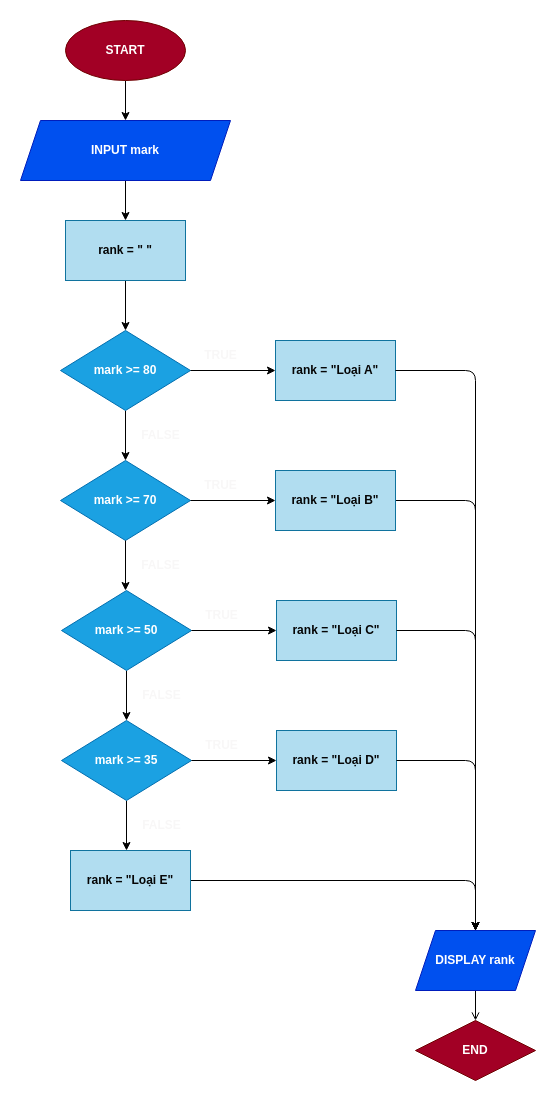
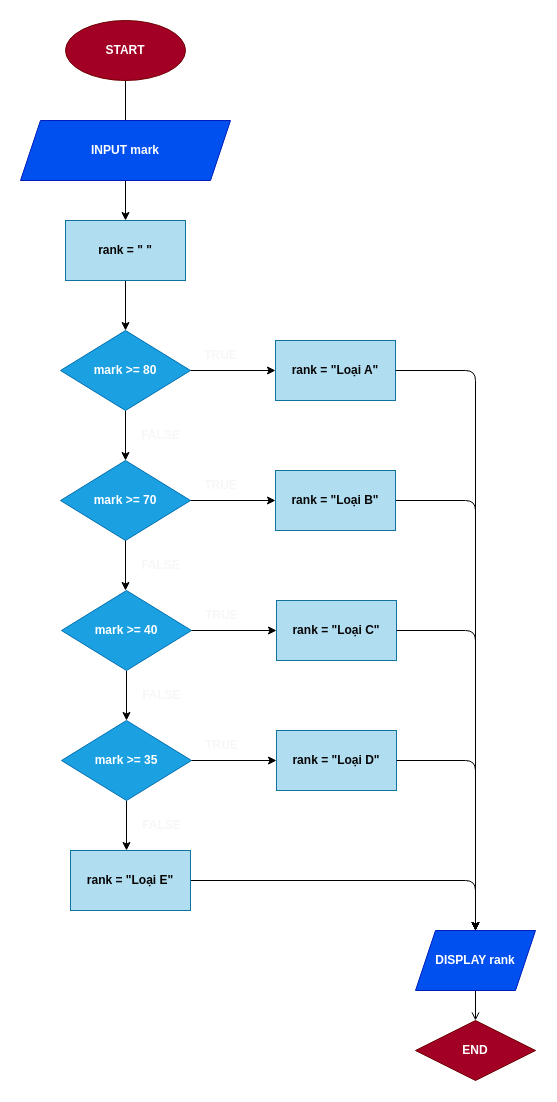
  <mxCell id="0" />
  <mxCell id="1" parent="0" />
- <mxCell id="2" style="edgeStyle=none;html=1;exitX=0.5;exitY=1;exitDx=0;exitDy=0;entryX=0.5;entryY=0;entryDx=0;entryDy=0;" edge="1" parent="1" source="3" target="6"><mxGeometry relative="1" as="geometry" /></mxCell>
+ <mxCell id="2" style="edgeStyle=none;html=1;exitX=0.5;exitY=1;exitDx=0;exitDy=0;entryX=0.5;entryY=0;entryDx=0;entryDy=0;endArrow=none;" edge="1" parent="1" source="3" target="6"><mxGeometry relative="1" as="geometry" /></mxCell>
  <mxCell id="3" value="START" style="ellipse;whiteSpace=wrap;html=1;fillColor=#a20025;fontColor=#ffffff;strokeColor=#6F0000;fontStyle=1" vertex="1" parent="1"><mxGeometry x="65" y="20" width="120" height="60" as="geometry" /></mxCell>
  <mxCell id="4" value="END" style="rhombus;whiteSpace=wrap;html=1;fillColor=#a20025;fontColor=#ffffff;strokeColor=#6F0000;fontStyle=1;" vertex="1" parent="1"><mxGeometry x="415" y="1020" width="120" height="60" as="geometry" /></mxCell>
  <mxCell id="5" value="" style="edgeStyle=none;html=1;fontColor=#050505;" edge="1" parent="1" source="6" target="8"><mxGeometry relative="1" as="geometry" /></mxCell>
  <mxCell id="6" value="INPUT mark" style="shape=parallelogram;perimeter=parallelogramPerimeter;whiteSpace=wrap;html=1;fixedSize=1;fillColor=#0050ef;fontColor=#ffffff;strokeColor=#001DBC;fontStyle=1" vertex="1" parent="1"><mxGeometry x="20" y="120" width="210" height="60" as="geometry" /></mxCell>
  <mxCell id="7" value="" style="edgeStyle=none;html=1;fontColor=#050505;" edge="1" parent="1" source="8" target="18"><mxGeometry relative="1" as="geometry" /></mxCell>
  <mxCell id="8" value="rank = &quot; &quot;" style="rounded=0;whiteSpace=wrap;html=1;fillColor=#b1ddf0;strokeColor=#10739e;fontStyle=1;fontColor=#050505;" vertex="1" parent="1"><mxGeometry x="65" y="220" width="120" height="60" as="geometry" /></mxCell>
  <mxCell id="9" value="" style="edgeStyle=none;html=1;endArrow=open;" edge="1" parent="1" source="10" target="4"><mxGeometry relative="1" as="geometry" /></mxCell>
  <mxCell id="10" value="DISPLAY rank" style="shape=parallelogram;perimeter=parallelogramPerimeter;whiteSpace=wrap;html=1;fixedSize=1;fillColor=#0050ef;fontColor=#ffffff;strokeColor=#001DBC;fontStyle=1" vertex="1" parent="1"><mxGeometry x="415" y="930" width="120" height="60" as="geometry" /></mxCell>
  <mxCell id="11" value="mark &amp;gt;= 70" style="rhombus;whiteSpace=wrap;html=1;fillColor=#1ba1e2;strokeColor=#006EAF;fontColor=#ffffff;fontStyle=1" vertex="1" parent="1"><mxGeometry x="60" y="460" width="130" height="80" as="geometry" /></mxCell>
  <mxCell id="12" value="TRUE" style="text;html=1;align=center;verticalAlign=middle;resizable=0;points=[];autosize=1;strokeColor=none;fillColor=none;fontColor=#f8f7f7;fontStyle=1" vertex="1" parent="1"><mxGeometry x="190" y="470" width="60" height="30" as="geometry" /></mxCell>
  <mxCell id="13" value="" style="edgeStyle=none;html=1;" edge="1" source="11" target="15" parent="1"><mxGeometry relative="1" as="geometry" /></mxCell>
  <mxCell id="14" style="edgeStyle=none;html=1;exitX=1;exitY=0.5;exitDx=0;exitDy=0;entryX=0.5;entryY=0;entryDx=0;entryDy=0;" edge="1" parent="1" source="15" target="10"><mxGeometry relative="1" as="geometry"><Array as="points"><mxPoint x="475" y="500" /></Array></mxGeometry></mxCell>
  <mxCell id="15" value="rank = &quot;Loại B&quot;" style="rounded=0;whiteSpace=wrap;html=1;fillColor=#b1ddf0;strokeColor=#10739e;fontStyle=1;fontColor=#050505;" vertex="1" parent="1"><mxGeometry x="275" y="470" width="120" height="60" as="geometry" /></mxCell>
  <mxCell id="16" value="" style="group" vertex="1" connectable="0" parent="1"><mxGeometry x="60" y="330" width="335" height="130" as="geometry" /></mxCell>
  <mxCell id="17" value="" style="edgeStyle=none;html=1;fontColor=#f8f7f7;" edge="1" parent="16" source="18"><mxGeometry relative="1" as="geometry"><mxPoint x="65" y="130" as="targetPoint" /></mxGeometry></mxCell>
  <mxCell id="18" value="mark &amp;gt;= 80" style="rhombus;whiteSpace=wrap;html=1;fillColor=#1ba1e2;strokeColor=#006EAF;fontColor=#ffffff;fontStyle=1" vertex="1" parent="16"><mxGeometry width="130" height="80" as="geometry" /></mxCell>
  <mxCell id="19" value="TRUE" style="text;html=1;align=center;verticalAlign=middle;resizable=0;points=[];autosize=1;strokeColor=none;fillColor=none;fontColor=#f8f7f7;fontStyle=1" vertex="1" parent="16"><mxGeometry x="130" y="10" width="60" height="30" as="geometry" /></mxCell>
  <mxCell id="20" value="FALSE" style="text;html=1;align=center;verticalAlign=middle;resizable=0;points=[];autosize=1;strokeColor=none;fillColor=none;fontColor=#f8f7f7;fontStyle=1" vertex="1" parent="16"><mxGeometry x="70" y="90" width="60" height="30" as="geometry" /></mxCell>
  <mxCell id="21" value="rank = &quot;Loại A&quot;" style="rounded=0;whiteSpace=wrap;html=1;fillColor=#b1ddf0;strokeColor=#10739e;fontStyle=1;fontColor=#050505;" vertex="1" parent="16"><mxGeometry x="215" y="10" width="120" height="60" as="geometry" /></mxCell>
  <mxCell id="22" value="" style="edgeStyle=none;html=1;" edge="1" parent="16" source="18" target="21"><mxGeometry relative="1" as="geometry" /></mxCell>
  <mxCell id="23" value="" style="group" vertex="1" connectable="0" parent="1"><mxGeometry x="61" y="590" width="335" height="130" as="geometry" /></mxCell>
  <mxCell id="24" value="" style="edgeStyle=none;html=1;fontColor=#f8f7f7;" edge="1" parent="23" source="25"><mxGeometry relative="1" as="geometry"><mxPoint x="65" y="130" as="targetPoint" /></mxGeometry></mxCell>
- <mxCell id="25" value="mark &amp;gt;= 50" style="rhombus;whiteSpace=wrap;html=1;fillColor=#1ba1e2;strokeColor=#006EAF;fontColor=#ffffff;fontStyle=1" vertex="1" parent="23"><mxGeometry width="130" height="80" as="geometry" /></mxCell>
+ <mxCell id="25" value="mark &amp;gt;= 40" style="rhombus;whiteSpace=wrap;html=1;fillColor=#1ba1e2;strokeColor=#006EAF;fontColor=#ffffff;fontStyle=1" vertex="1" parent="23"><mxGeometry width="130" height="80" as="geometry" /></mxCell>
  <mxCell id="26" value="TRUE" style="text;html=1;align=center;verticalAlign=middle;resizable=0;points=[];autosize=1;strokeColor=none;fillColor=none;fontColor=#f8f7f7;fontStyle=1" vertex="1" parent="23"><mxGeometry x="130" y="10" width="60" height="30" as="geometry" /></mxCell>
  <mxCell id="27" value="FALSE" style="text;html=1;align=center;verticalAlign=middle;resizable=0;points=[];autosize=1;strokeColor=none;fillColor=none;fontColor=#f8f7f7;fontStyle=1" vertex="1" parent="23"><mxGeometry x="70" y="90" width="60" height="30" as="geometry" /></mxCell>
  <mxCell id="28" value="rank = &quot;Loại C&quot;" style="rounded=0;whiteSpace=wrap;html=1;fillColor=#b1ddf0;strokeColor=#10739e;fontStyle=1;fontColor=#050505;" vertex="1" parent="23"><mxGeometry x="215" y="10" width="120" height="60" as="geometry" /></mxCell>
  <mxCell id="29" value="" style="edgeStyle=none;html=1;" edge="1" parent="23" source="25" target="28"><mxGeometry relative="1" as="geometry" /></mxCell>
  <mxCell id="30" value="" style="edgeStyle=none;html=1;fontColor=#f8f7f7;" edge="1" parent="1"><mxGeometry relative="1" as="geometry"><mxPoint x="125" y="540" as="sourcePoint" /><mxPoint x="125" y="590" as="targetPoint" /></mxGeometry></mxCell>
  <mxCell id="31" value="FALSE" style="text;html=1;align=center;verticalAlign=middle;resizable=0;points=[];autosize=1;strokeColor=none;fillColor=none;fontColor=#f8f7f7;fontStyle=1" vertex="1" parent="1"><mxGeometry x="130" y="550" width="60" height="30" as="geometry" /></mxCell>
  <mxCell id="32" value="" style="group" vertex="1" connectable="0" parent="1"><mxGeometry x="61" y="720" width="335" height="130" as="geometry" /></mxCell>
  <mxCell id="33" value="" style="edgeStyle=none;html=1;fontColor=#f8f7f7;" edge="1" parent="32" source="34"><mxGeometry relative="1" as="geometry"><mxPoint x="65" y="130" as="targetPoint" /></mxGeometry></mxCell>
  <mxCell id="34" value="mark &amp;gt;= 35" style="rhombus;whiteSpace=wrap;html=1;fillColor=#1ba1e2;strokeColor=#006EAF;fontColor=#ffffff;fontStyle=1" vertex="1" parent="32"><mxGeometry width="130" height="80" as="geometry" /></mxCell>
  <mxCell id="35" value="TRUE" style="text;html=1;align=center;verticalAlign=middle;resizable=0;points=[];autosize=1;strokeColor=none;fillColor=none;fontColor=#f8f7f7;fontStyle=1" vertex="1" parent="32"><mxGeometry x="130" y="10" width="60" height="30" as="geometry" /></mxCell>
  <mxCell id="36" value="FALSE" style="text;html=1;align=center;verticalAlign=middle;resizable=0;points=[];autosize=1;strokeColor=none;fillColor=none;fontColor=#f8f7f7;fontStyle=1" vertex="1" parent="32"><mxGeometry x="70" y="90" width="60" height="30" as="geometry" /></mxCell>
  <mxCell id="37" value="rank = &quot;Loại D&quot;" style="rounded=0;whiteSpace=wrap;html=1;fillColor=#b1ddf0;strokeColor=#10739e;fontStyle=1;fontColor=#050505;" vertex="1" parent="32"><mxGeometry x="215" y="10" width="120" height="60" as="geometry" /></mxCell>
  <mxCell id="38" value="" style="edgeStyle=none;html=1;" edge="1" parent="32" source="34" target="37"><mxGeometry relative="1" as="geometry" /></mxCell>
  <mxCell id="39" style="edgeStyle=none;html=1;exitX=1;exitY=0.5;exitDx=0;exitDy=0;entryX=0.5;entryY=0;entryDx=0;entryDy=0;" edge="1" parent="1" source="40" target="10"><mxGeometry relative="1" as="geometry"><Array as="points"><mxPoint x="475" y="880" /></Array></mxGeometry></mxCell>
  <mxCell id="40" value="rank = &quot;Loại E&quot;" style="rounded=0;whiteSpace=wrap;html=1;fillColor=#b1ddf0;strokeColor=#10739e;fontStyle=1;fontColor=#050505;" vertex="1" parent="1"><mxGeometry x="70" y="850" width="120" height="60" as="geometry" /></mxCell>
  <mxCell id="41" style="edgeStyle=none;html=1;exitX=1;exitY=0.5;exitDx=0;exitDy=0;entryX=0.5;entryY=0;entryDx=0;entryDy=0;" edge="1" parent="1" source="21" target="10"><mxGeometry relative="1" as="geometry"><Array as="points"><mxPoint x="475" y="370" /></Array></mxGeometry></mxCell>
  <mxCell id="42" style="edgeStyle=none;html=1;exitX=1;exitY=0.5;exitDx=0;exitDy=0;" edge="1" parent="1" source="28"><mxGeometry relative="1" as="geometry"><mxPoint x="475" y="930" as="targetPoint" /><Array as="points"><mxPoint x="475" y="630" /></Array></mxGeometry></mxCell>
  <mxCell id="43" style="edgeStyle=none;html=1;exitX=1;exitY=0.5;exitDx=0;exitDy=0;entryX=0.5;entryY=0;entryDx=0;entryDy=0;" edge="1" parent="1" source="37" target="10"><mxGeometry relative="1" as="geometry"><Array as="points"><mxPoint x="475" y="760" /></Array></mxGeometry></mxCell>
